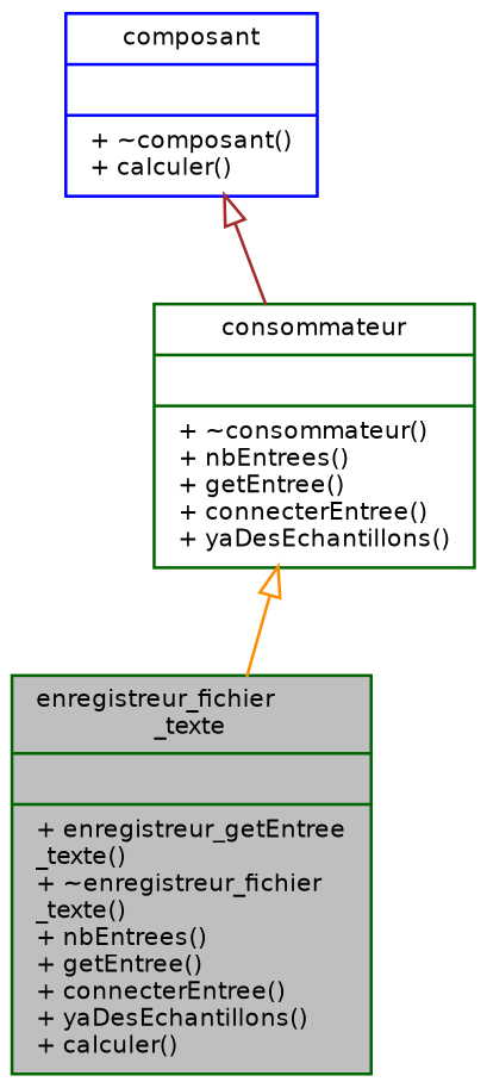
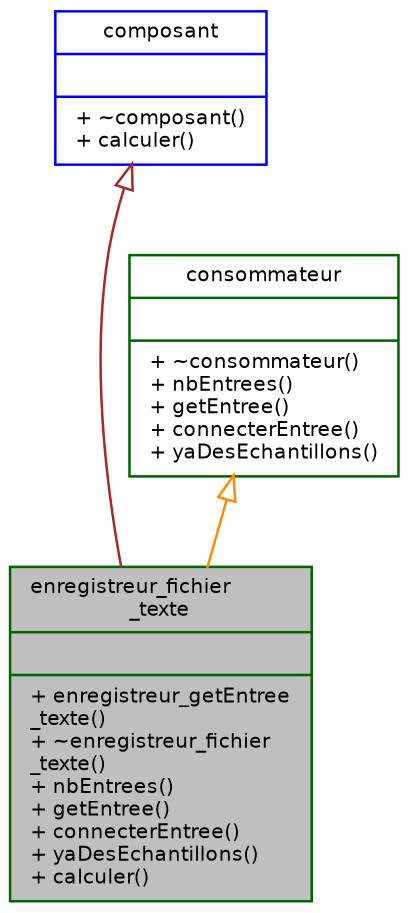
  digraph {
    node [color=darkgreen fillcolor=white fontname=Helvetica fontsize=8 shape=record style=filled]
    edge [arrowtail=onormal dir=back fontname=Helvetica fontsize=8 labelfontname=Helvetica labelfontsize=8 style=solid]
    n1 [fillcolor=grey75 fontcolor=black height=0.2 label="{enregistreur_fichier\l_texte\n||+ enregistreur_getEntree\l_texte()\l+ ~enregistreur_fichier\l_texte()\l+ nbEntrees()\l+ getEntree()\l+ connecterEntree()\l+ yaDesEchantillons()\l+ calculer()\l}" width=0.4]
    n2 [height=0.2 label="{consommateur\n||+ ~consommateur()\l+ nbEntrees()\l+ getEntree()\l+ connecterEntree()\l+ yaDesEchantillons()\l}" width=0.4]
    n3 [color=blue height=0.2 label="{composant\n||+ ~composant()\l+ calculer()\l}" width=0.4]
    n2 -> n1 [color=darkorange]
-   n3 -> n2 [color=brown]
+   n3 -> n1 [color=brown]
  }
